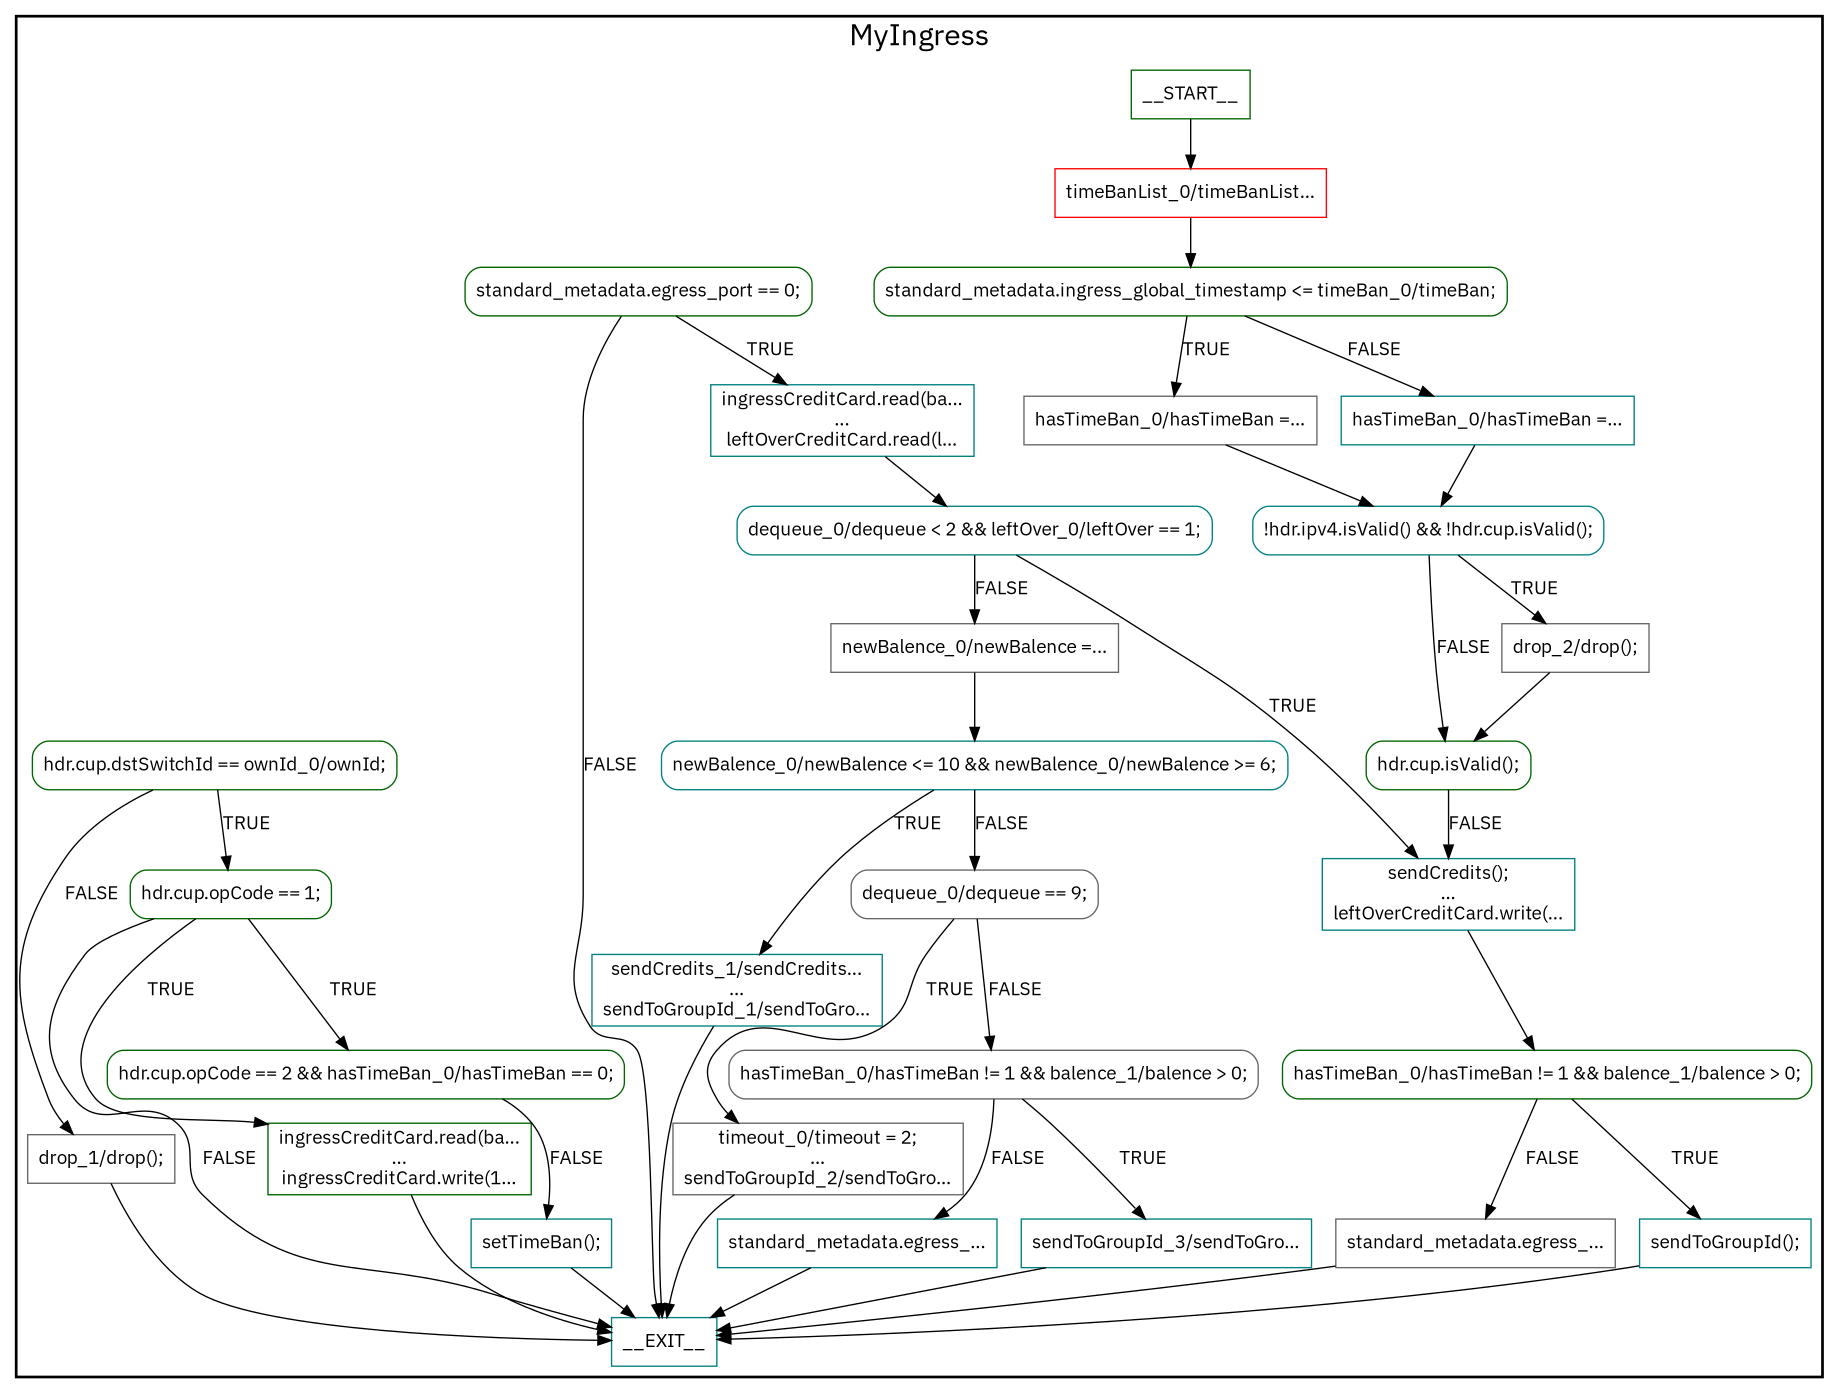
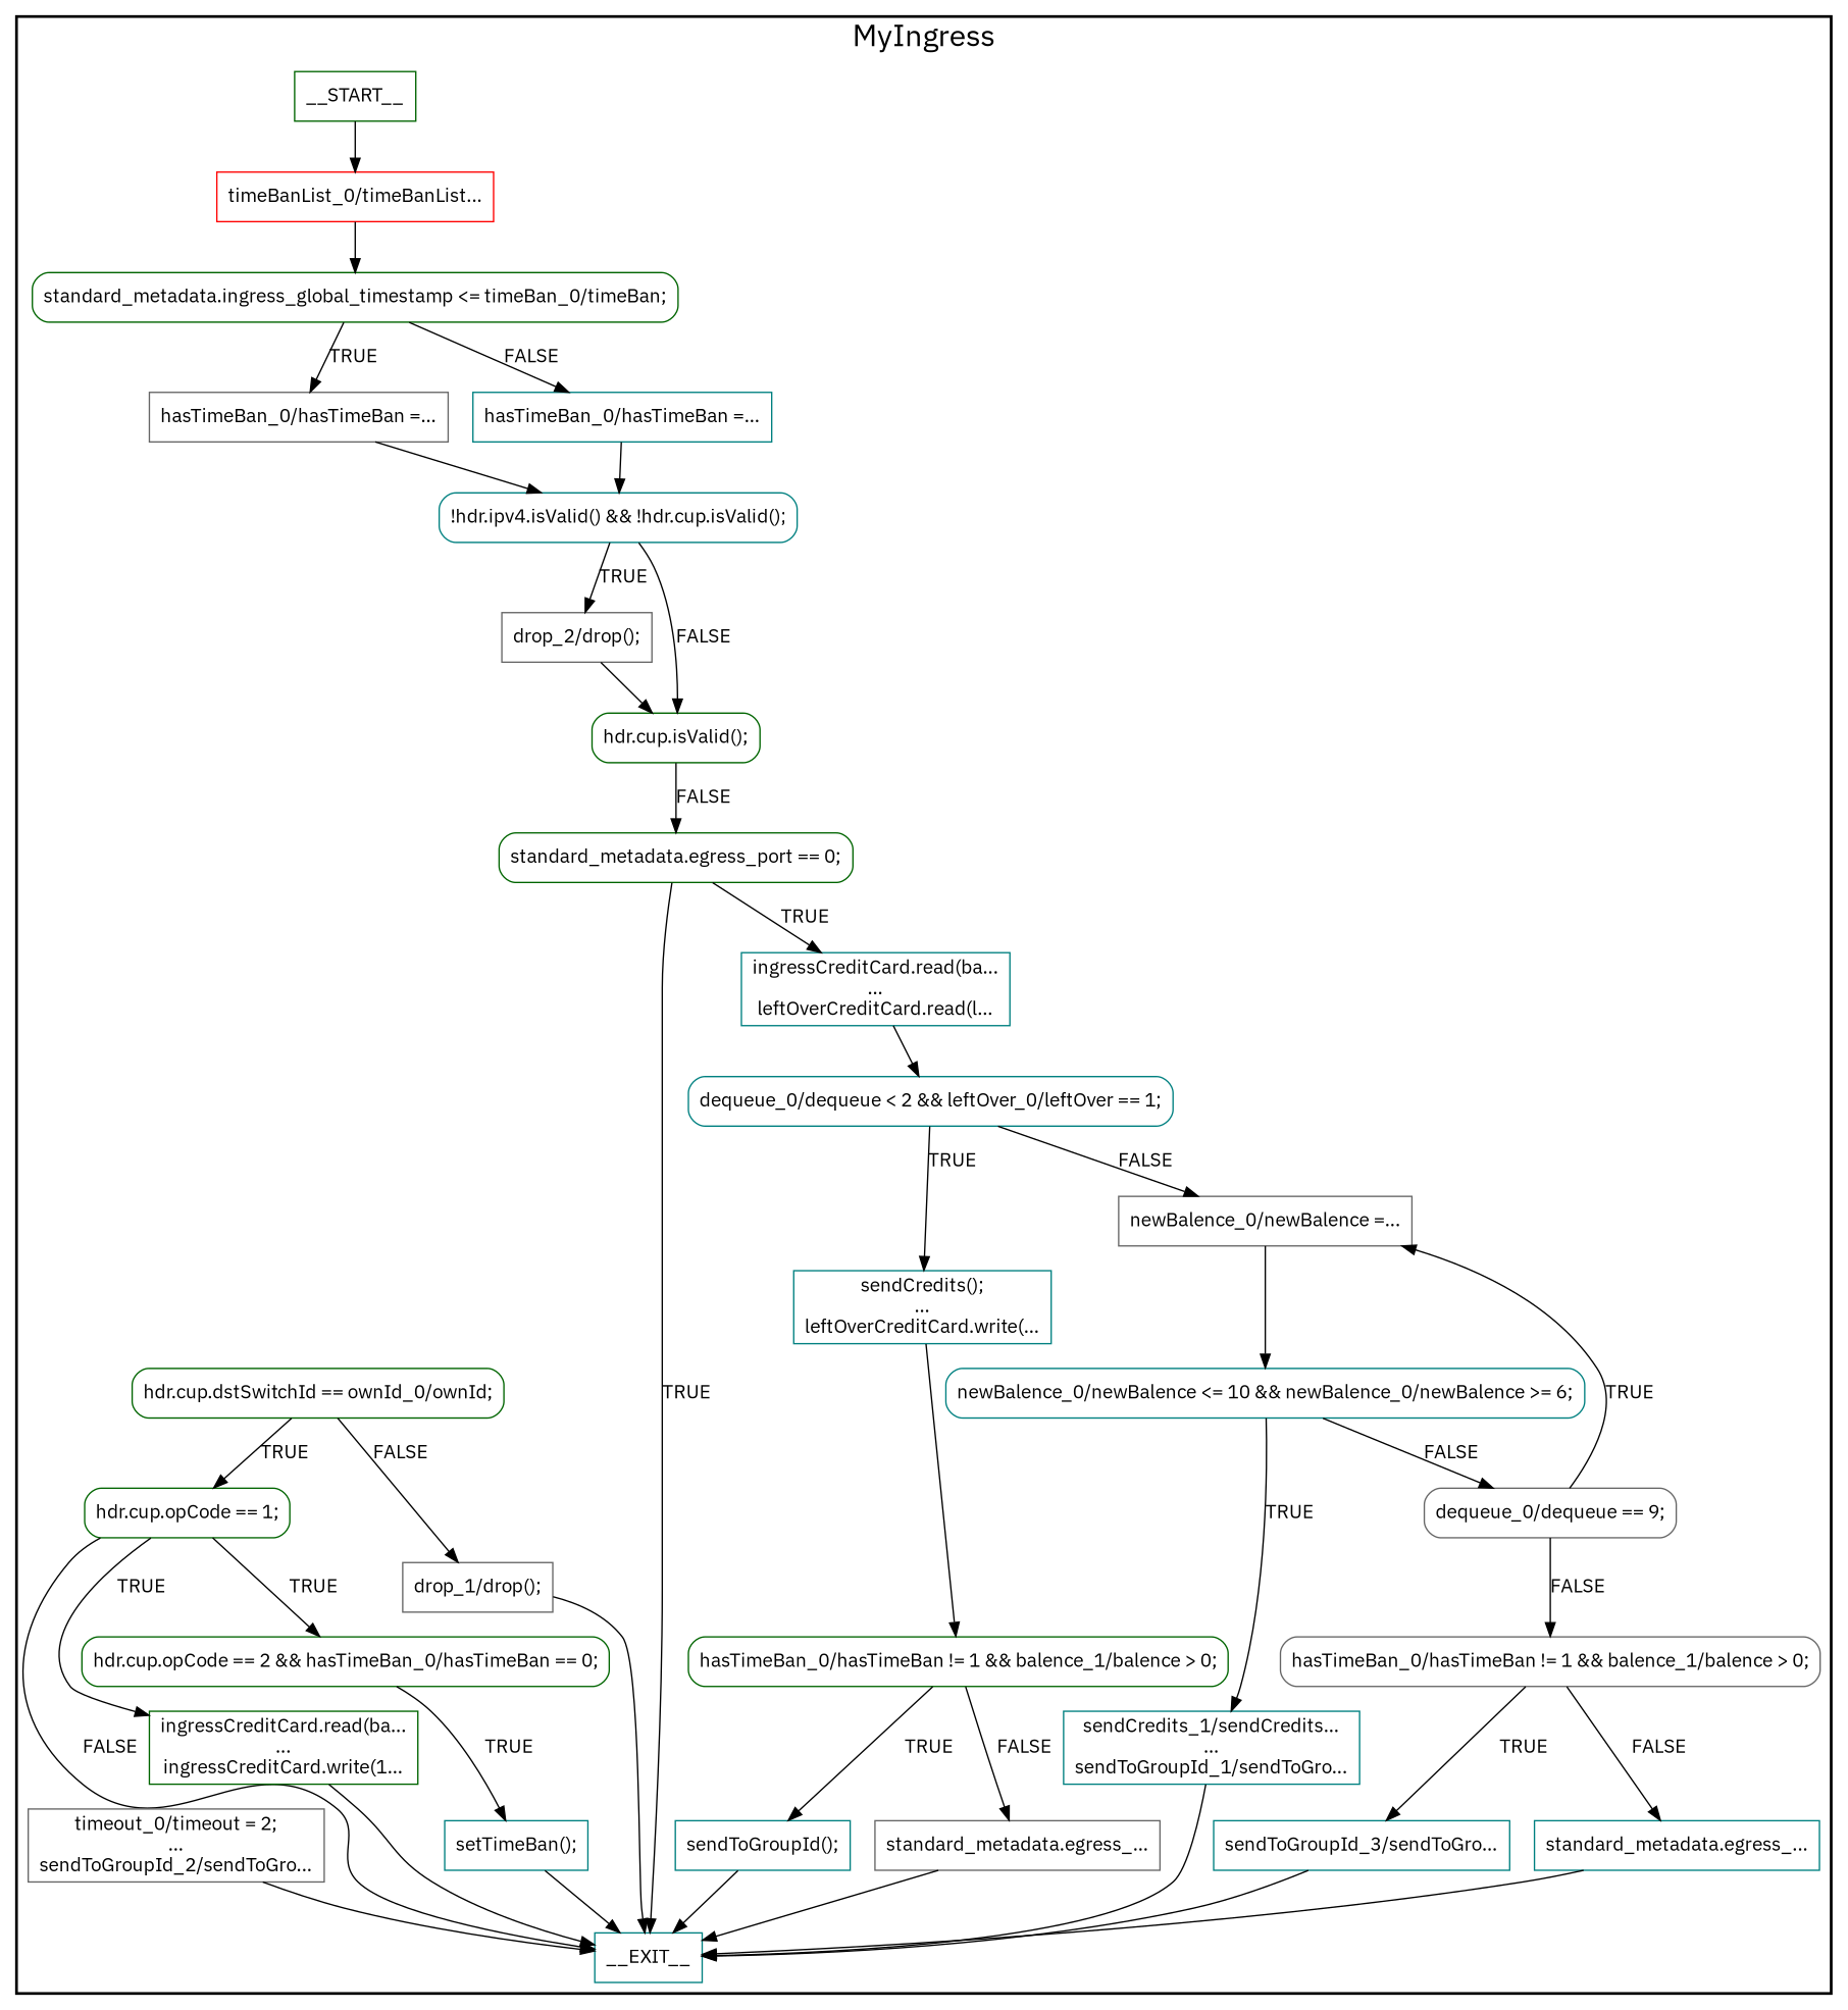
  digraph {
    fontname="IBM Plex Sans"
    node [color=teal fontname="IBM Plex Sans" shape=rectangle style=solid]
    edge [fontname="IBM Plex Sans"]
    n1 [color=darkgreen label=__START__]
    n2 [color=red label="timeBanList_0/timeBanList..."]
    n3 [label=__EXIT__]
    n4 [color=darkgreen label="standard_metadata.ingress_global_timestamp <= timeBan_0/timeBan;" style=rounded]
    n5 [color=gray40 label="hasTimeBan_0/hasTimeBan =..."]
    n6 [label="hasTimeBan_0/hasTimeBan =..."]
    n7 [label="!hdr.ipv4.isValid() && !hdr.cup.isValid();" style=rounded]
    n8 [color=gray40 label="drop_2/drop();"]
    n9 [color=darkgreen label="hdr.cup.isValid();" style=rounded]
    n10 [color=darkgreen label="standard_metadata.egress_port == 0;" style=rounded]
    n11 [color=darkgreen label="hdr.cup.dstSwitchId == ownId_0/ownId;" style=rounded]
    n12 [color=darkgreen label="hdr.cup.opCode == 1;" style=rounded]
    n13 [color=gray40 label="drop_1/drop();"]
    n14 [color=darkgreen label="ingressCreditCard.read(ba...\n...\ningressCreditCard.write(1..."]
    n15 [color=darkgreen label="hdr.cup.opCode == 2 && hasTimeBan_0/hasTimeBan == 0;" style=rounded]
    n16 [label="setTimeBan();"]
    n17 [label="ingressCreditCard.read(ba...\n...\nleftOverCreditCard.read(l..."]
    n18 [label="dequeue_0/dequeue < 2 && leftOver_0/leftOver == 1;" style=rounded]
    n19 [label="sendCredits();\n...\nleftOverCreditCard.write(..."]
    n20 [color=gray40 label="newBalence_0/newBalence =..."]
    n21 [color=darkgreen label="hasTimeBan_0/hasTimeBan != 1 && balence_1/balence > 0;" style=rounded]
    n22 [label="sendToGroupId();"]
    n23 [color=gray40 label="standard_metadata.egress_..."]
    n24 [label="newBalence_0/newBalence <= 10 && newBalence_0/newBalence >= 6;" style=rounded]
    n25 [label="sendCredits_1/sendCredits...\n...\nsendToGroupId_1/sendToGro..."]
    n26 [color=gray40 label="dequeue_0/dequeue == 9;" style=rounded]
    n27 [color=gray40 label="timeout_0/timeout = 2;\n...\nsendToGroupId_2/sendToGro..."]
    n28 [color=gray40 label="hasTimeBan_0/hasTimeBan != 1 && balence_1/balence > 0;" style=rounded]
    n29 [label="sendToGroupId_3/sendToGro..."]
    n30 [label="standard_metadata.egress_..."]
    subgraph cluster_1 {
      fontsize="22pt"
      label=MyIngress
      style=bold
      n1
      n2
      n3
      n4
      n5
      n6
      n7
      n8
      n9
      n10
      n11
      n12
      n13
      n14
      n15
      n16
      n17
      n18
      n19
      n20
      n21
      n22
      n23
      n24
      n25
      n26
      n27
      n28
      n29
      n30
    }
    n1 -> n2
    n2 -> n4
    n4 -> n5 [label=TRUE]
    n4 -> n6 [label=FALSE]
    n5 -> n7
    n6 -> n7
    n7 -> n8 [label=TRUE]
    n7 -> n9 [label=FALSE]
    n8 -> n9
-   n9 -> n19 [label=FALSE]
-   n10 -> n3 [label=FALSE]
+   n9 -> n10 [label=FALSE]
+   n10 -> n3 [label=TRUE]
    n10 -> n17 [label=TRUE]
    n11 -> n12 [label=TRUE]
    n11 -> n13 [label=FALSE]
    n12 -> n3 [label=FALSE]
    n12 -> n14 [label=TRUE]
    n12 -> n15 [label=TRUE]
    n13 -> n3
    n14 -> n3
-   n15 -> n16 [label=FALSE]
+   n15 -> n16 [label=TRUE]
    n16 -> n3
    n17 -> n18
    n18 -> n19 [label=TRUE]
    n18 -> n20 [label=FALSE]
    n19 -> n21
    n20 -> n24
    n21 -> n22 [label=TRUE]
    n21 -> n23 [label=FALSE]
    n22 -> n3
    n23 -> n3
    n24 -> n25 [label=TRUE]
    n24 -> n26 [label=FALSE]
    n25 -> n3
-   n26 -> n27 [label=TRUE]
+   n26 -> n20 [label=TRUE]
    n26 -> n28 [label=FALSE]
    n27 -> n3
    n28 -> n29 [label=TRUE]
    n28 -> n30 [label=FALSE]
    n29 -> n3
    n30 -> n3
  }
